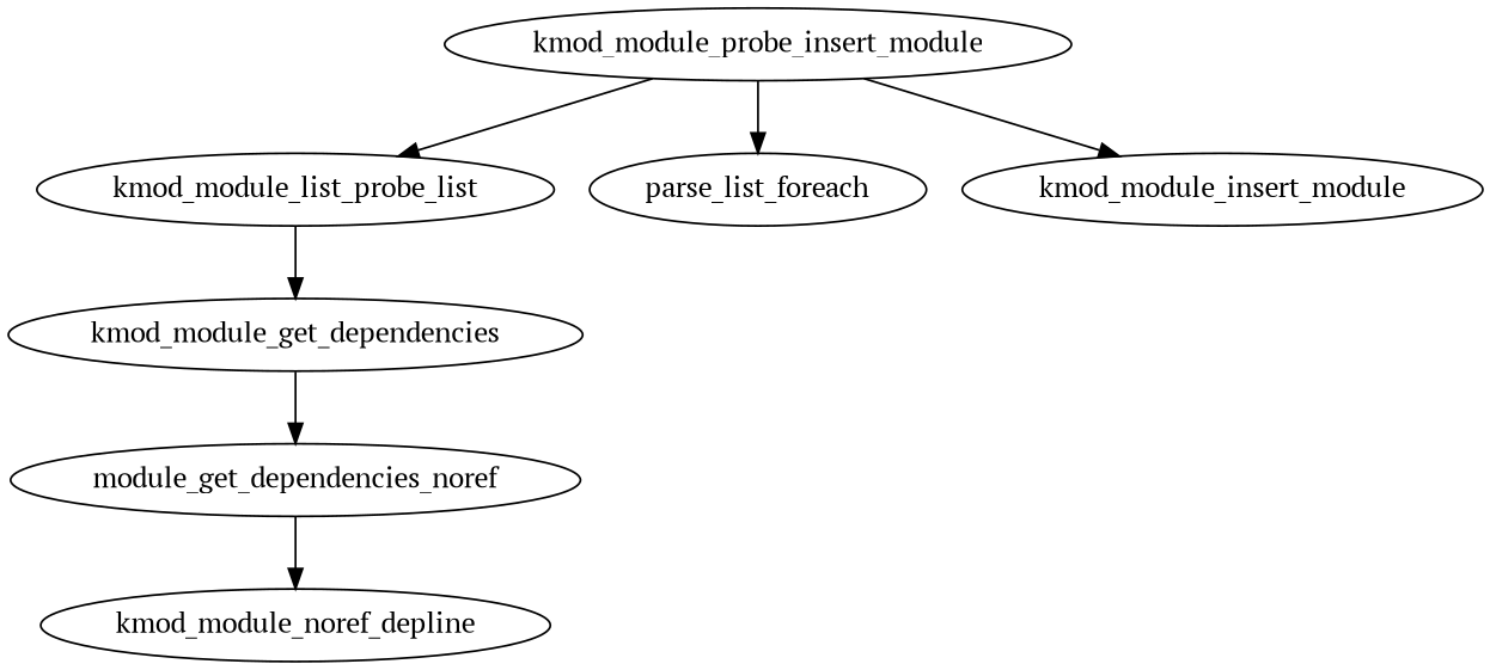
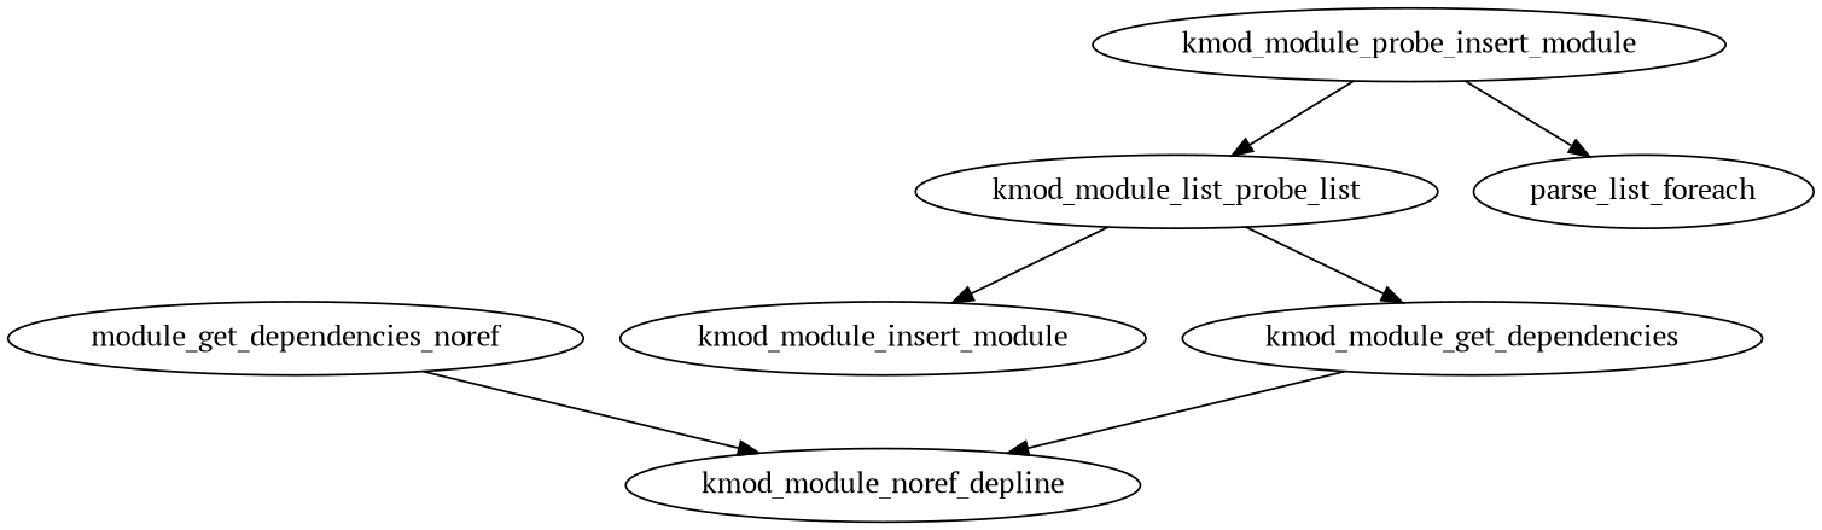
  digraph {
    fontname="PT Serif"
    node [fontname="PT Serif"]
    edge [fontname="PT Serif"]
    n1 [label=kmod_module_list_probe_list]
    kmod_module_probe_insert_module
    n3 [label=parse_list_foreach]
    kmod_module_insert_module
    kmod_module_get_dependencies
    module_get_dependencies_noref
    n7 [label=kmod_module_noref_depline]
    n1 -> kmod_module_get_dependencies
    kmod_module_probe_insert_module -> n1
    kmod_module_probe_insert_module -> n3
-   kmod_module_probe_insert_module -> kmod_module_insert_module
-   kmod_module_get_dependencies -> module_get_dependencies_noref
+   n1 -> kmod_module_insert_module
+   kmod_module_get_dependencies -> n7
    module_get_dependencies_noref -> n7
  }
